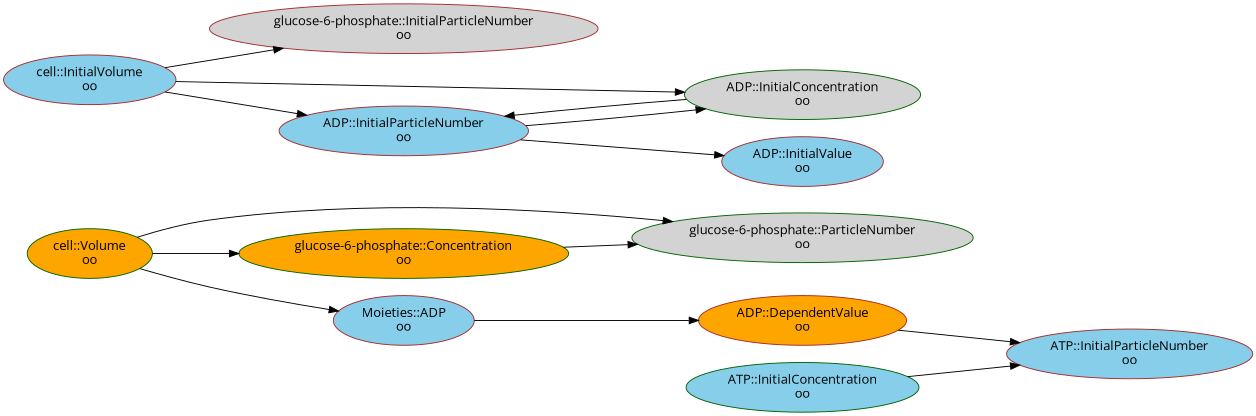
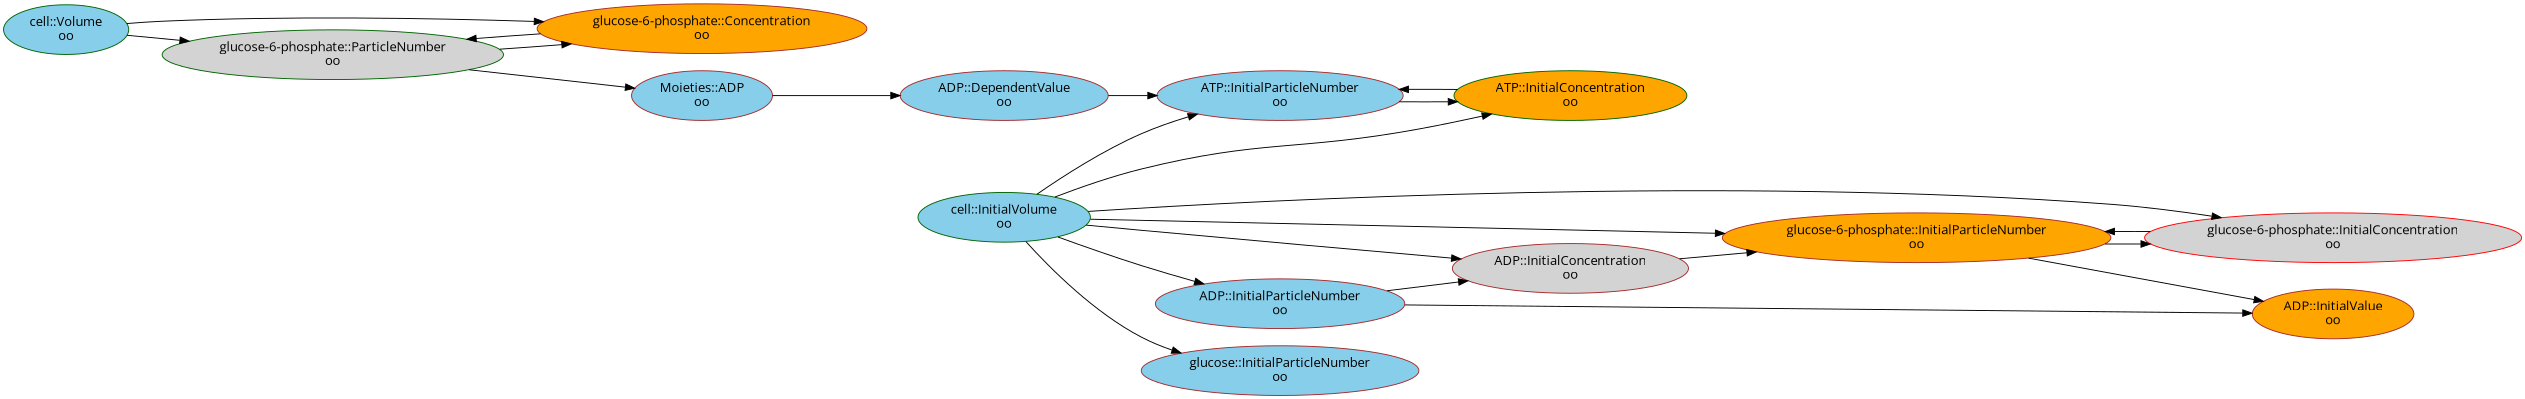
  digraph {
    fontname="Open Sans"
    rankdir=LR
    node [color=brown fillcolor=skyblue fontname="Open Sans" style=filled]
    edge [fontname="Open Sans"]
-   "cell::Volume\noo" [color=darkgreen fillcolor=orange]
+   "cell::Volume\noo" [color=darkgreen]
    "glucose-6-phosphate::ParticleNumber\noo" [color=darkgreen fillcolor=lightgrey]
-   "glucose-6-phosphate::Concentration\noo" [color=darkgreen fillcolor=orange]
+   "glucose-6-phosphate::Concentration\noo" [fillcolor=orange]
    "Moieties::ADP\noo"
-   "ADP::DependentValue\noo" [fillcolor=orange]
-   "cell::InitialVolume\noo"
-   "glucose-6-phosphate::InitialParticleNumber\noo" [fillcolor=lightgrey]
+   "ADP::DependentValue\noo"
+   "cell::InitialVolume\noo" [color=darkgreen]
+   "glucose-6-phosphate::InitialParticleNumber\noo" [fillcolor=orange]
+   "glucose-6-phosphate::InitialConcentration\noo" [color=red fillcolor=lightgrey]
    "ADP::InitialParticleNumber\noo"
-   "ADP::InitialConcentration\noo" [color=darkgreen fillcolor=lightgrey]
+   "ADP::InitialConcentration\noo" [fillcolor=lightgrey]
+   "glucose::InitialParticleNumber\noo"
    "ATP::InitialParticleNumber\noo"
-   "ATP::InitialConcentration\noo" [color=darkgreen]
-   "ADP::InitialValue\noo"
+   "ATP::InitialConcentration\noo" [color=darkgreen fillcolor=orange]
+   "ADP::InitialValue\noo" [fillcolor=orange]
    "cell::Volume\noo" -> "glucose-6-phosphate::ParticleNumber\noo"
    "cell::Volume\noo" -> "glucose-6-phosphate::Concentration\noo"
-   "cell::Volume\noo" -> "Moieties::ADP\noo"
+   "glucose-6-phosphate::ParticleNumber\noo" -> "glucose-6-phosphate::Concentration\noo"
+   "glucose-6-phosphate::ParticleNumber\noo" -> "Moieties::ADP\noo"
    "glucose-6-phosphate::Concentration\noo" -> "glucose-6-phosphate::ParticleNumber\noo"
    "Moieties::ADP\noo" -> "ADP::DependentValue\noo"
    "ADP::DependentValue\noo" -> "ATP::InitialParticleNumber\noo"
    "cell::InitialVolume\noo" -> "glucose-6-phosphate::InitialParticleNumber\noo"
+   "cell::InitialVolume\noo" -> "glucose-6-phosphate::InitialConcentration\noo"
    "cell::InitialVolume\noo" -> "ADP::InitialParticleNumber\noo"
    "cell::InitialVolume\noo" -> "ADP::InitialConcentration\noo"
+   "cell::InitialVolume\noo" -> "glucose::InitialParticleNumber\noo"
+   "cell::InitialVolume\noo" -> "ATP::InitialParticleNumber\noo"
+   "cell::InitialVolume\noo" -> "ATP::InitialConcentration\noo"
+   "glucose-6-phosphate::InitialParticleNumber\noo" -> "glucose-6-phosphate::InitialConcentration\noo"
+   "glucose-6-phosphate::InitialParticleNumber\noo" -> "ADP::InitialValue\noo"
+   "glucose-6-phosphate::InitialConcentration\noo" -> "glucose-6-phosphate::InitialParticleNumber\noo"
    "ADP::InitialParticleNumber\noo" -> "ADP::InitialConcentration\noo"
    "ADP::InitialParticleNumber\noo" -> "ADP::InitialValue\noo"
-   "ADP::InitialConcentration\noo" -> "ADP::InitialParticleNumber\noo"
+   "ADP::InitialConcentration\noo" -> "glucose-6-phosphate::InitialParticleNumber\noo"
+   "ATP::InitialParticleNumber\noo" -> "ATP::InitialConcentration\noo"
    "ATP::InitialConcentration\noo" -> "ATP::InitialParticleNumber\noo"
  }
